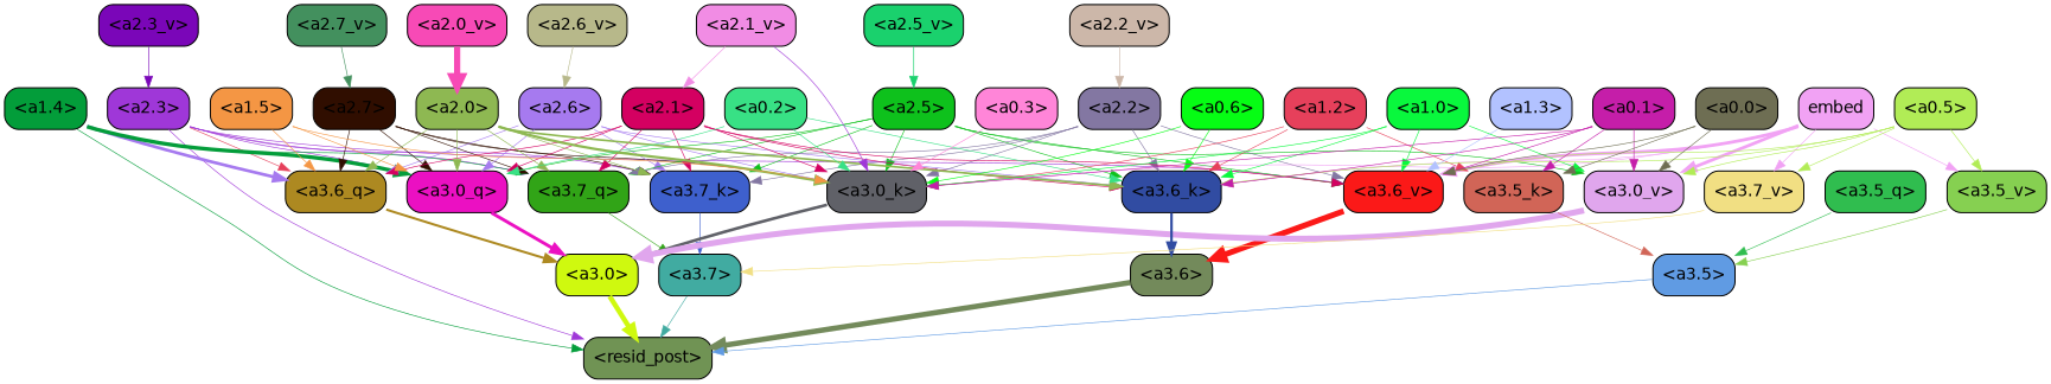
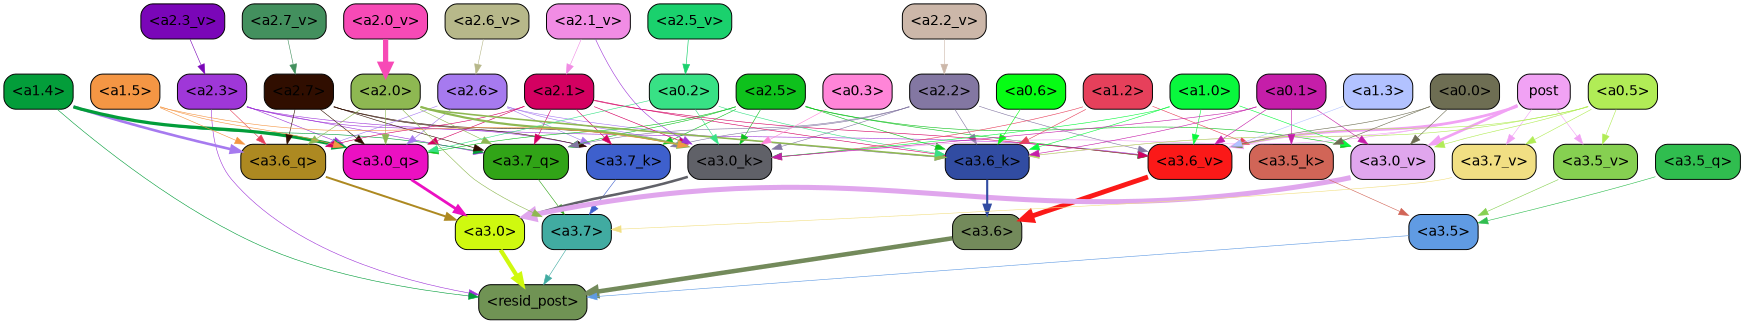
  strict digraph {
    splines=true
    node [color=black fontname=Helvetica shape=box style="filled, rounded"]
    edge [color="#0ec11c" penwidth=0.6]
    "<a3.7>" [fillcolor="#41aba1"]
    "<resid_post>" [fillcolor="#709354"]
    "<a3.6>" [fillcolor="#738a5b"]
    "<a3.5>" [fillcolor="#609be3"]
    "<a3.0>" [fillcolor="#cff90f"]
    "<a2.3>" [fillcolor="#9f37d8"]
    "<a3.7_q>" [fillcolor="#31a417"]
    "<a3.6_q>" [fillcolor="#ad8921"]
    "<a3.0_q>" [fillcolor="#eb10c2"]
    "<a3.7_k>" [fillcolor="#3e60cd"]
    "<a3.6_v>" [fillcolor="#fb1918"]
    "<a3.0_k>" [fillcolor="#606168"]
    "<a3.0_v>" [fillcolor="#e0a6ed"]
    "<a1.4>" [fillcolor="#039d3a"]
    "<a3.5_q>" [fillcolor="#30bd4f"]
    "<a3.6_k>" [fillcolor="#314ca2"]
    "<a3.5_k>" [fillcolor="#d16557"]
    "<a3.7_v>" [fillcolor="#f1df83"]
    "<a3.5_v>" [fillcolor="#86d051"]
    "<a2.7>" [fillcolor="#300e00"]
    "<a2.6>" [fillcolor="#a67aef"]
    "<a2.5>" [fillcolor="#0ec11c"]
    "<a2.2>" [fillcolor="#8377a2"]
    "<a2.1>" [fillcolor="#d40061"]
    "<a2.0>" [fillcolor="#8eb852"]
    "<a1.5>" [fillcolor="#f49644"]
    "<a0.2>" [fillcolor="#38e185"]
-   embed [fillcolor="#f1a2f4"]
+   embed [fillcolor="#f1a2f4" label=post]
    "<a1.2>" [fillcolor="#e6405b"]
    "<a1.0>" [fillcolor="#09f83d"]
    "<a0.6>" [fillcolor="#06fd14"]
    "<a0.5>" [fillcolor="#b1ec56"]
    "<a0.1>" [fillcolor="#c51ea9"]
    "<a0.0>" [fillcolor="#6e6e53"]
    "<a0.3>" [fillcolor="#ff85d8"]
    "<a1.3>" [fillcolor="#b2c2ff"]
    "<a2.7_v>" [fillcolor="#43905e"]
    "<a2.6_v>" [fillcolor="#b7b88a"]
    "<a2.5_v>" [fillcolor="#1ad16d"]
    "<a2.3_v>" [fillcolor="#7a06b8"]
    "<a2.2_v>" [fillcolor="#ccb7a9"]
    "<a2.1_v>" [fillcolor="#f18ce4"]
    "<a2.0_v>" [fillcolor="#f74ab6"]
    "<a3.7>" -> "<resid_post>" [color="#41aba1"]
    "<a3.6>" -> "<resid_post>" [color="#738a5b" penwidth=4.646730065345764]
    "<a3.5>" -> "<resid_post>" [color="#609be3"]
    "<a3.0>" -> "<resid_post>" [color="#cff90f" penwidth=4.323132634162903]
    "<a2.3>" -> "<resid_post>" [color="#9f37d8"]
    "<a2.3>" -> "<a3.7_q>" [color="#9f37d8"]
    "<a2.3>" -> "<a3.6_q>" [color="#e6405b"]
    "<a2.3>" -> "<a3.0_q>" [color="#9f37d8"]
    "<a2.3>" -> "<a3.7_k>" [color="#9f37d8"]
    "<a2.3>" -> "<a3.6_v>" [color="#9f37d8"]
    "<a3.7_q>" -> "<a3.7>" [color="#31a417"]
    "<a3.6_q>" -> "<a3.0>" [color="#ad8921" penwidth=2.03758105635643]
    "<a3.0_q>" -> "<a3.0>" [color="#eb10c2" penwidth=2.8638100624084473]
    "<a3.7_k>" -> "<a3.7>" [color="#3e60cd"]
    "<a3.6_v>" -> "<a3.6>" [color="#fb1918" penwidth=5.002329230308533]
    "<a3.0_k>" -> "<a3.0>" [color="#606168" penwidth=2.6274144649505615]
    "<a3.0_v>" -> "<a3.0>" [color="#e0a6ed" penwidth=5.188832879066467]
    "<a1.4>" -> "<resid_post>" [color="#039d3a"]
    "<a1.4>" -> "<a3.7_q>" [color="#039d3a"]
    "<a1.4>" -> "<a3.6_q>" [color="#a67aef" penwidth=2.700703263282776]
    "<a1.4>" -> "<a3.0_q>" [color="#039d3a" penwidth=3.34255850315094]
    "<a3.5_q>" -> "<a3.5>" [color="#30bd4f"]
    "<a3.6_k>" -> "<a3.6>" [color="#314ca2" penwidth=2.174198240041733]
    "<a3.5_k>" -> "<a3.5>" [color="#d16557"]
    "<a3.7_v>" -> "<a3.7>" [color="#f1df83"]
    "<a3.5_v>" -> "<a3.5>" [color="#86d051"]
    "<a2.7>" -> "<a3.7_q>" [color="#300e00"]
    "<a2.7>" -> "<a3.6_q>" [color="#300e00"]
    "<a2.7>" -> "<a3.0_q>" [color="#300e00"]
    "<a2.7>" -> "<a3.7_k>" [color="#300e00"]
    "<a2.7>" -> "<a3.0_k>" [color="#300e00"]
    "<a2.6>" -> "<a3.6_q>" [color="#a67aef"]
    "<a2.6>" -> "<a3.0_q>" [color="#a67aef"]
    "<a2.6>" -> "<a3.7_k>" [color="#a67aef"]
    "<a2.6>" -> "<a3.0_k>" [color="#a67aef"]
    "<a2.6>" -> "<a3.6_k>" [color="#a67aef"]
    "<a2.5>" -> "<a3.7_q>"
    "<a2.5>" -> "<a3.0_q>"
    "<a2.5>" -> "<a3.7_k>"
    "<a2.5>" -> "<a3.6_v>"
    "<a2.5>" -> "<a3.0_k>"
    "<a2.5>" -> "<a3.0_v>"
    "<a2.5>" -> "<a3.6_k>"
    "<a2.2>" -> "<a3.7_q>" [color="#8377a2"]
    "<a2.2>" -> "<a3.7_k>" [color="#8377a2"]
    "<a2.2>" -> "<a3.6_v>" [color="#8377a2"]
    "<a2.2>" -> "<a3.0_k>" [color="#8377a2"]
    "<a2.2>" -> "<a3.6_k>" [color="#8377a2"]
    "<a2.1>" -> "<a3.7_q>" [color="#d40061"]
    "<a2.1>" -> "<a3.6_q>" [color="#d40061"]
    "<a2.1>" -> "<a3.0_q>" [color="#d40061"]
    "<a2.1>" -> "<a3.7_k>" [color="#d40061"]
    "<a2.1>" -> "<a3.6_v>" [color="#d40061"]
    "<a2.1>" -> "<a3.0_k>" [color="#d40061"]
    "<a2.1>" -> "<a3.6_k>" [color="#d40061"]
    "<a2.0>" -> "<a3.7_q>" [color="#8eb852"]
    "<a2.0>" -> "<a3.6_q>" [color="#8eb852"]
    "<a2.0>" -> "<a3.0_q>" [color="#8eb852"]
-   "<a2.0>" -> "<a3.7_k>" [color="#8eb852"]
+   "<a2.0>" -> "<a3.7>" [color="#8eb852"]
    "<a2.0>" -> "<a3.0_k>" [color="#8eb852" penwidth=2.2218968719244003]
    "<a2.0>" -> "<a3.6_k>" [color="#8eb852" penwidth=1.6454488784074783]
    "<a1.5>" -> "<a3.6_q>" [color="#f49644"]
    "<a1.5>" -> "<a3.0_q>" [color="#f49644"]
    "<a1.5>" -> "<a3.0_k>" [color="#f49644"]
    "<a0.2>" -> "<a3.0_q>" [color="#38e185"]
    "<a0.2>" -> "<a3.0_k>" [color="#38e185"]
    "<a0.2>" -> "<a3.6_k>" [color="#38e185"]
    embed -> "<a3.6_v>" [color="#f1a2f4" penwidth=2.8301228284835815]
    embed -> "<a3.0_k>" [color="#f1a2f4"]
    embed -> "<a3.0_v>" [color="#f1a2f4" penwidth=2.7660785913467407]
    embed -> "<a3.6_k>" [color="#f1a2f4"]
    embed -> "<a3.7_v>" [color="#f1a2f4"]
    embed -> "<a3.5_v>" [color="#f1a2f4"]
    "<a1.2>" -> "<a3.0_k>" [color="#e6405b"]
    "<a1.2>" -> "<a3.6_k>" [color="#e6405b"]
    "<a1.2>" -> "<a3.5_k>" [color="#e6405b"]
    "<a1.0>" -> "<a3.6_v>" [color="#09f83d"]
    "<a1.0>" -> "<a3.0_k>" [color="#09f83d"]
    "<a1.0>" -> "<a3.0_v>" [color="#09f83d"]
    "<a1.0>" -> "<a3.6_k>" [color="#09f83d"]
-   "<a0.6>" -> "<a3.0_k>" [color="#06fd14"]
    "<a0.6>" -> "<a3.6_k>" [color="#06fd14"]
    "<a0.5>" -> "<a3.6_v>" [color="#b1ec56"]
    "<a0.5>" -> "<a3.0_v>" [color="#b1ec56" penwidth=0.6124261617660522]
    "<a0.5>" -> "<a3.6_k>" [color="#b1ec56"]
    "<a0.5>" -> "<a3.7_v>" [color="#b1ec56"]
    "<a0.5>" -> "<a3.5_v>" [color="#b1ec56"]
    "<a0.1>" -> "<a3.6_v>" [color="#c51ea9"]
    "<a0.1>" -> "<a3.0_k>" [color="#c51ea9"]
    "<a0.1>" -> "<a3.0_v>" [color="#c51ea9"]
    "<a0.1>" -> "<a3.6_k>" [color="#c51ea9"]
    "<a0.1>" -> "<a3.5_k>" [color="#c51ea9"]
    "<a0.0>" -> "<a3.6_v>" [color="#6e6e53"]
    "<a0.0>" -> "<a3.0_v>" [color="#6e6e53"]
    "<a0.0>" -> "<a3.5_k>" [color="#6e6e53"]
    "<a0.3>" -> "<a3.0_k>" [color="#ff85d8"]
    "<a1.3>" -> "<a3.6_v>" [color="#b2c2ff"]
    "<a2.7_v>" -> "<a2.7>" [color="#43905e"]
    "<a2.6_v>" -> "<a2.6>" [color="#b7b88a"]
-   "<a2.5_v>" -> "<a2.5>" [color="#1ad16d" penwidth=0.6657319068908691]
+   "<a2.5_v>" -> "<a0.2>" [color="#1ad16d" penwidth=0.6657319068908691]
    "<a2.3_v>" -> "<a2.3>" [color="#7a06b8"]
    "<a2.2_v>" -> "<a2.2>" [color="#ccb7a9"]
    "<a2.1_v>" -> "<a3.0_k>" [color="#9f37d8"]
    "<a2.1_v>" -> "<a2.1>" [color="#f18ce4"]
    "<a2.0_v>" -> "<a2.0>" [color="#f74ab6" penwidth=5.380099236965179]
  }
